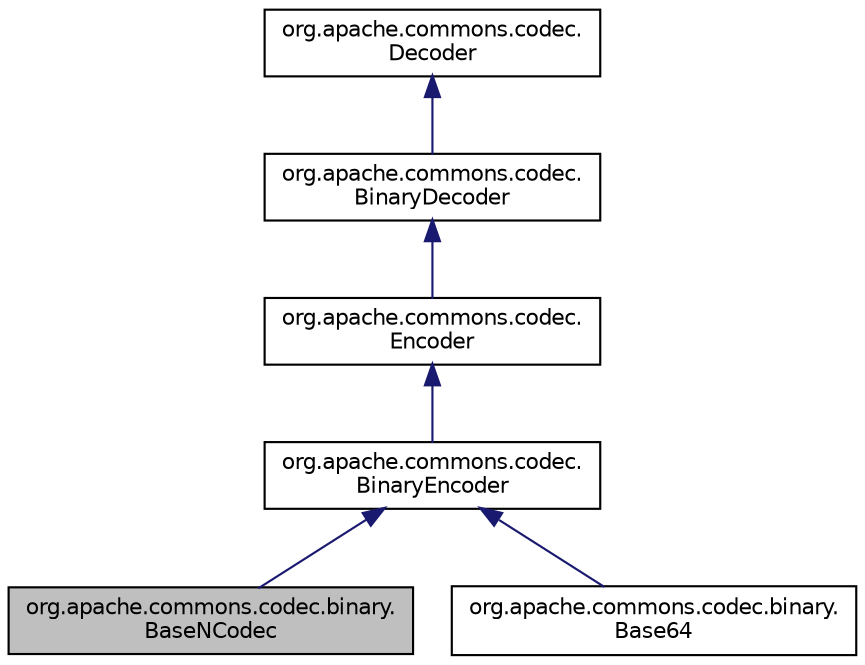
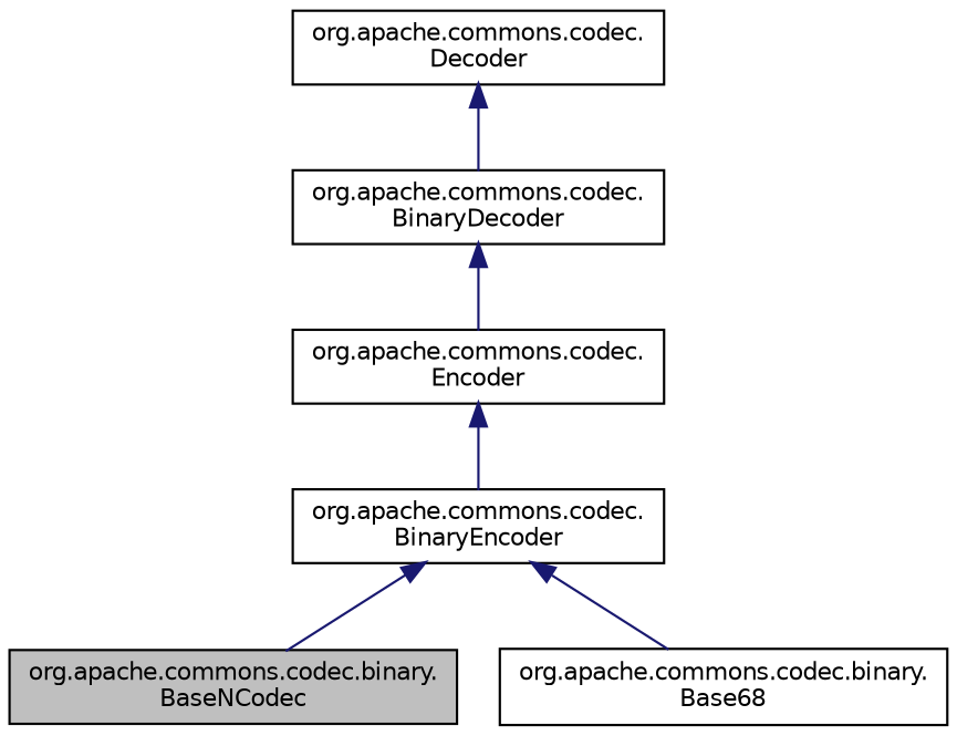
  digraph {
    node [color=black fillcolor=white fontname=Helvetica fontsize=10 shape=record style=filled]
    edge [color=midnightblue dir=back fontname=Helvetica fontsize=10 labelfontname=Helvetica labelfontsize=10 style=solid]
    n1 [fillcolor=grey75 fontcolor=black height=0.2 label="org.apache.commons.codec.binary.\lBaseNCodec" width=0.4]
-   n2 [height=0.2 label="org.apache.commons.codec.binary.\lBase64" width=0.4]
+   n2 [height=0.2 label="org.apache.commons.codec.binary.\lBase68" width=0.4]
    n3 [height=0.2 label="org.apache.commons.codec.\lBinaryEncoder" width=0.4]
    n4 [height=0.2 label="org.apache.commons.codec.\lEncoder" width=0.4]
    n5 [height=0.2 label="org.apache.commons.codec.\lBinaryDecoder" width=0.4]
    n6 [height=0.2 label="org.apache.commons.codec.\lDecoder" width=0.4]
    n3 -> n1
    n3 -> n2
    n4 -> n3
    n5 -> n4
    n6 -> n5
  }
